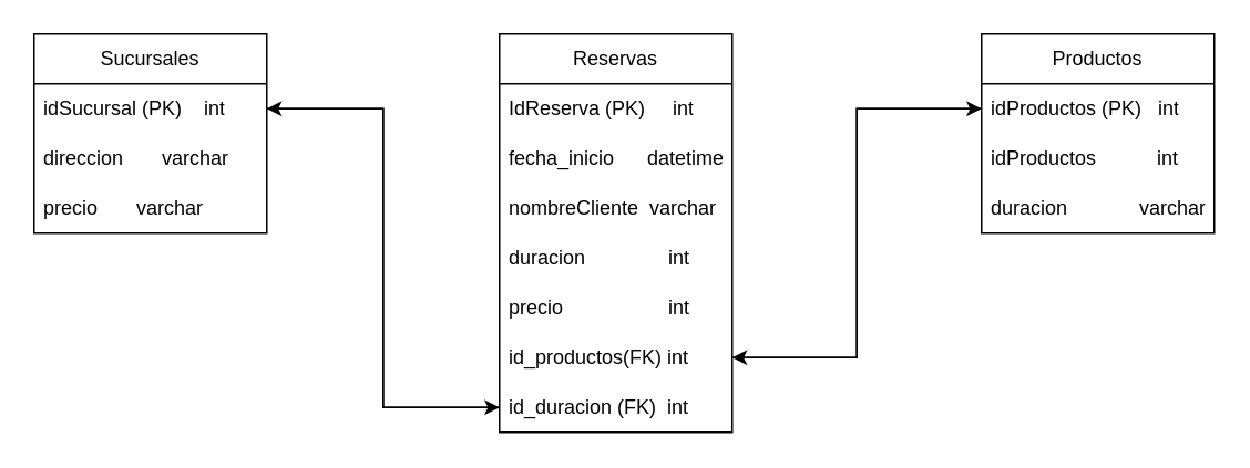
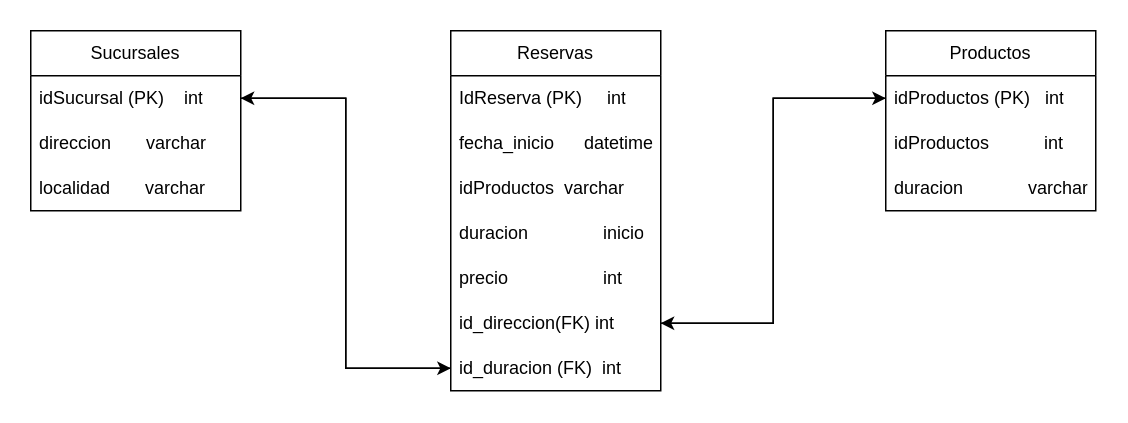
  <mxCell id="0" />
  <mxCell id="1" parent="0" />
  <mxCell id="2" value="Sucursales" style="swimlane;fontStyle=0;childLayout=stackLayout;horizontal=1;startSize=30;horizontalStack=0;resizeParent=1;resizeParentMax=0;resizeLast=0;collapsible=1;marginBottom=0;whiteSpace=wrap;html=1;" vertex="1" parent="1"><mxGeometry x="20" y="20" width="140" height="120" as="geometry" /></mxCell>
  <mxCell id="3" value="idSucursal (PK)&amp;nbsp; &amp;nbsp; int" style="text;strokeColor=none;fillColor=none;align=left;verticalAlign=middle;spacingLeft=4;spacingRight=4;overflow=hidden;points=[[0,0.5],[1,0.5]];portConstraint=eastwest;rotatable=0;whiteSpace=wrap;html=1;" vertex="1" parent="2"><mxGeometry y="30" width="140" height="30" as="geometry" /></mxCell>
  <mxCell id="4" value="direccion&amp;nbsp; &amp;nbsp; &amp;nbsp; &amp;nbsp;varchar&amp;nbsp; &amp;nbsp; &amp;nbsp;" style="text;strokeColor=none;fillColor=none;align=left;verticalAlign=middle;spacingLeft=4;spacingRight=4;overflow=hidden;points=[[0,0.5],[1,0.5]];portConstraint=eastwest;rotatable=0;whiteSpace=wrap;html=1;" vertex="1" parent="2"><mxGeometry y="60" width="140" height="30" as="geometry" /></mxCell>
- <mxCell id="5" value="precio&amp;nbsp; &amp;nbsp; &amp;nbsp; &amp;nbsp;varchar" style="text;strokeColor=none;fillColor=none;align=left;verticalAlign=middle;spacingLeft=4;spacingRight=4;overflow=hidden;points=[[0,0.5],[1,0.5]];portConstraint=eastwest;rotatable=0;whiteSpace=wrap;html=1;" vertex="1" parent="2"><mxGeometry y="90" width="140" height="30" as="geometry" /></mxCell>
+ <mxCell id="5" value="localidad&amp;nbsp; &amp;nbsp; &amp;nbsp; &amp;nbsp;varchar" style="text;strokeColor=none;fillColor=none;align=left;verticalAlign=middle;spacingLeft=4;spacingRight=4;overflow=hidden;points=[[0,0.5],[1,0.5]];portConstraint=eastwest;rotatable=0;whiteSpace=wrap;html=1;" vertex="1" parent="2"><mxGeometry y="90" width="140" height="30" as="geometry" /></mxCell>
  <mxCell id="6" value="Productos" style="swimlane;fontStyle=0;childLayout=stackLayout;horizontal=1;startSize=30;horizontalStack=0;resizeParent=1;resizeParentMax=0;resizeLast=0;collapsible=1;marginBottom=0;whiteSpace=wrap;html=1;" vertex="1" parent="1"><mxGeometry x="590" y="20" width="140" height="120" as="geometry" /></mxCell>
  <mxCell id="7" value="idProductos (PK)&amp;nbsp; &amp;nbsp;int" style="text;strokeColor=none;fillColor=none;align=left;verticalAlign=middle;spacingLeft=4;spacingRight=4;overflow=hidden;points=[[0,0.5],[1,0.5]];portConstraint=eastwest;rotatable=0;whiteSpace=wrap;html=1;" vertex="1" parent="6"><mxGeometry y="30" width="140" height="30" as="geometry" /></mxCell>
  <mxCell id="8" value="idProductos&amp;nbsp; &amp;nbsp; &amp;nbsp; &amp;nbsp; &amp;nbsp; &amp;nbsp;int" style="text;strokeColor=none;fillColor=none;align=left;verticalAlign=middle;spacingLeft=4;spacingRight=4;overflow=hidden;points=[[0,0.5],[1,0.5]];portConstraint=eastwest;rotatable=0;whiteSpace=wrap;html=1;" vertex="1" parent="6"><mxGeometry y="60" width="140" height="30" as="geometry" /></mxCell>
  <mxCell id="9" value="duracion&amp;nbsp; &amp;nbsp; &amp;nbsp; &amp;nbsp; &amp;nbsp; &amp;nbsp; &amp;nbsp;varchar" style="text;strokeColor=none;fillColor=none;align=left;verticalAlign=middle;spacingLeft=4;spacingRight=4;overflow=hidden;points=[[0,0.5],[1,0.5]];portConstraint=eastwest;rotatable=0;whiteSpace=wrap;html=1;" vertex="1" parent="6"><mxGeometry y="90" width="140" height="30" as="geometry" /></mxCell>
  <mxCell id="10" value="Reservas" style="swimlane;fontStyle=0;childLayout=stackLayout;horizontal=1;startSize=30;horizontalStack=0;resizeParent=1;resizeParentMax=0;resizeLast=0;collapsible=1;marginBottom=0;whiteSpace=wrap;html=1;" vertex="1" parent="1"><mxGeometry x="300" y="20" width="140" height="240" as="geometry" /></mxCell>
  <mxCell id="11" value="IdReserva (PK)&amp;nbsp; &amp;nbsp; &amp;nbsp;int" style="text;strokeColor=none;fillColor=none;align=left;verticalAlign=middle;spacingLeft=4;spacingRight=4;overflow=hidden;points=[[0,0.5],[1,0.5]];portConstraint=eastwest;rotatable=0;whiteSpace=wrap;html=1;" vertex="1" parent="10"><mxGeometry y="30" width="140" height="30" as="geometry" /></mxCell>
  <mxCell id="12" value="fecha_inicio&amp;nbsp; &amp;nbsp; &amp;nbsp; datetime" style="text;strokeColor=none;fillColor=none;align=left;verticalAlign=middle;spacingLeft=4;spacingRight=4;overflow=hidden;points=[[0,0.5],[1,0.5]];portConstraint=eastwest;rotatable=0;whiteSpace=wrap;html=1;" vertex="1" parent="10"><mxGeometry y="60" width="140" height="30" as="geometry" /></mxCell>
- <mxCell id="13" value="nombreCliente&amp;nbsp; varchar" style="text;strokeColor=none;fillColor=none;align=left;verticalAlign=middle;spacingLeft=4;spacingRight=4;overflow=hidden;points=[[0,0.5],[1,0.5]];portConstraint=eastwest;rotatable=0;whiteSpace=wrap;html=1;" vertex="1" parent="10"><mxGeometry y="90" width="140" height="30" as="geometry" /></mxCell>
- <mxCell id="14" value="duracion&amp;nbsp; &amp;nbsp; &amp;nbsp; &amp;nbsp; &amp;nbsp; &amp;nbsp; &amp;nbsp; &amp;nbsp;int" style="text;strokeColor=none;fillColor=none;align=left;verticalAlign=middle;spacingLeft=4;spacingRight=4;overflow=hidden;points=[[0,0.5],[1,0.5]];portConstraint=eastwest;rotatable=0;whiteSpace=wrap;html=1;" vertex="1" parent="10"><mxGeometry y="120" width="140" height="30" as="geometry" /></mxCell>
+ <mxCell id="13" value="idProductos&amp;nbsp; varchar" style="text;strokeColor=none;fillColor=none;align=left;verticalAlign=middle;spacingLeft=4;spacingRight=4;overflow=hidden;points=[[0,0.5],[1,0.5]];portConstraint=eastwest;rotatable=0;whiteSpace=wrap;html=1;" vertex="1" parent="10"><mxGeometry y="90" width="140" height="30" as="geometry" /></mxCell>
+ <mxCell id="14" value="duracion&amp;nbsp; &amp;nbsp; &amp;nbsp; &amp;nbsp; &amp;nbsp; &amp;nbsp; &amp;nbsp; &amp;nbsp;inicio" style="text;strokeColor=none;fillColor=none;align=left;verticalAlign=middle;spacingLeft=4;spacingRight=4;overflow=hidden;points=[[0,0.5],[1,0.5]];portConstraint=eastwest;rotatable=0;whiteSpace=wrap;html=1;" vertex="1" parent="10"><mxGeometry y="120" width="140" height="30" as="geometry" /></mxCell>
  <mxCell id="15" value="precio&amp;nbsp; &amp;nbsp; &amp;nbsp; &amp;nbsp; &amp;nbsp; &amp;nbsp; &amp;nbsp; &amp;nbsp; &amp;nbsp; &amp;nbsp;int" style="text;strokeColor=none;fillColor=none;align=left;verticalAlign=middle;spacingLeft=4;spacingRight=4;overflow=hidden;points=[[0,0.5],[1,0.5]];portConstraint=eastwest;rotatable=0;whiteSpace=wrap;html=1;" vertex="1" parent="10"><mxGeometry y="150" width="140" height="30" as="geometry" /></mxCell>
- <mxCell id="16" value="id_productos(FK) int&amp;nbsp;" style="text;strokeColor=none;fillColor=none;align=left;verticalAlign=middle;spacingLeft=4;spacingRight=4;overflow=hidden;points=[[0,0.5],[1,0.5]];portConstraint=eastwest;rotatable=0;whiteSpace=wrap;html=1;" vertex="1" parent="10"><mxGeometry y="180" width="140" height="30" as="geometry" /></mxCell>
+ <mxCell id="16" value="id_direccion(FK) int&amp;nbsp;" style="text;strokeColor=none;fillColor=none;align=left;verticalAlign=middle;spacingLeft=4;spacingRight=4;overflow=hidden;points=[[0,0.5],[1,0.5]];portConstraint=eastwest;rotatable=0;whiteSpace=wrap;html=1;" vertex="1" parent="10"><mxGeometry y="180" width="140" height="30" as="geometry" /></mxCell>
  <mxCell id="17" value="id_duracion (FK)&amp;nbsp; int" style="text;strokeColor=none;fillColor=none;align=left;verticalAlign=middle;spacingLeft=4;spacingRight=4;overflow=hidden;points=[[0,0.5],[1,0.5]];portConstraint=eastwest;rotatable=0;whiteSpace=wrap;html=1;" vertex="1" parent="10"><mxGeometry y="210" width="140" height="30" as="geometry" /></mxCell>
  <mxCell id="18" style="edgeStyle=orthogonalEdgeStyle;rounded=0;orthogonalLoop=1;jettySize=auto;html=1;exitX=1;exitY=0.5;exitDx=0;exitDy=0;entryX=0;entryY=0.5;entryDx=0;entryDy=0;" edge="1" parent="1" source="3" target="17"><mxGeometry relative="1" as="geometry" /></mxCell>
  <mxCell id="19" style="edgeStyle=orthogonalEdgeStyle;rounded=0;orthogonalLoop=1;jettySize=auto;html=1;exitX=0;exitY=0.5;exitDx=0;exitDy=0;entryX=1;entryY=0.5;entryDx=0;entryDy=0;" edge="1" parent="1" source="7" target="16"><mxGeometry relative="1" as="geometry" /></mxCell>
  <mxCell id="20" style="edgeStyle=orthogonalEdgeStyle;rounded=0;orthogonalLoop=1;jettySize=auto;html=1;exitX=0;exitY=0.5;exitDx=0;exitDy=0;entryX=1;entryY=0.5;entryDx=0;entryDy=0;" edge="1" parent="1" source="17" target="3"><mxGeometry relative="1" as="geometry" /></mxCell>
  <mxCell id="21" style="edgeStyle=orthogonalEdgeStyle;rounded=0;orthogonalLoop=1;jettySize=auto;html=1;exitX=1;exitY=0.5;exitDx=0;exitDy=0;entryX=0;entryY=0.5;entryDx=0;entryDy=0;" edge="1" parent="1" source="16" target="7"><mxGeometry relative="1" as="geometry" /></mxCell>
